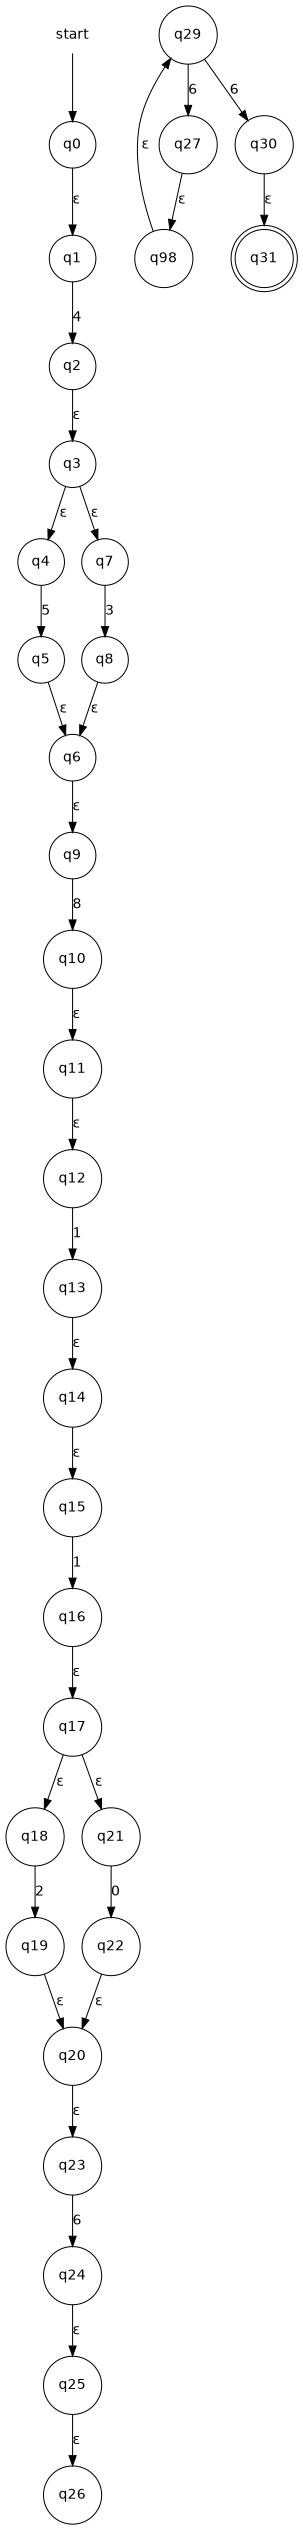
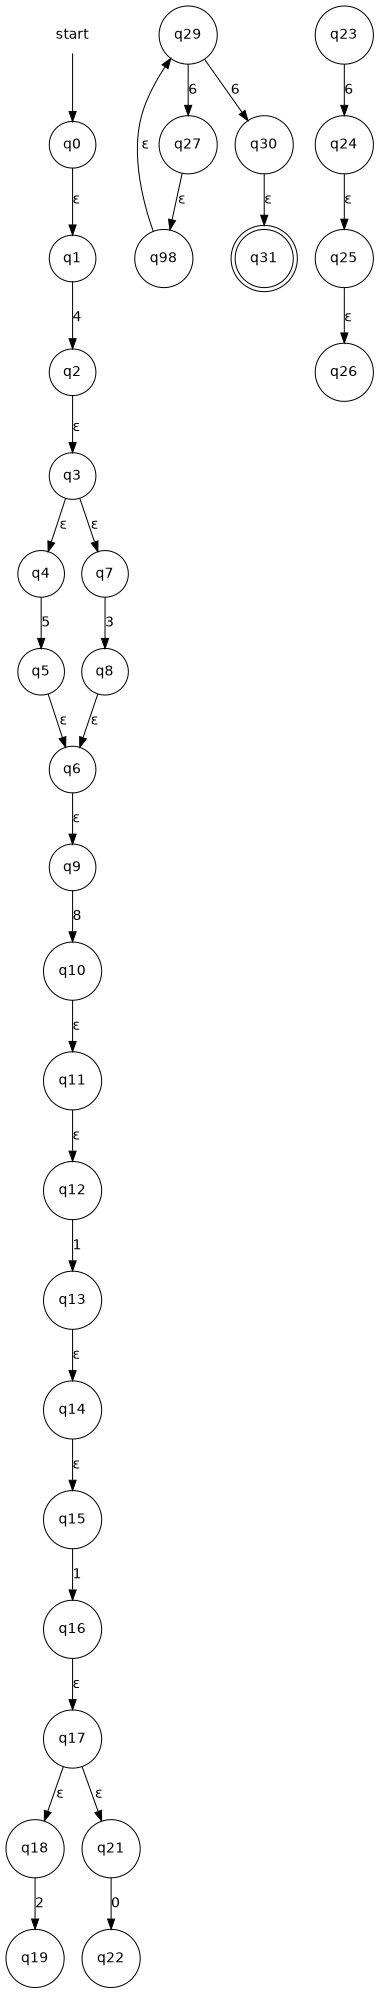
  digraph {
    fontname="DejaVu Sans"
    node [fontname="DejaVu Sans" shape=circle]
    edge [fontname="DejaVu Sans"]
    start [shape=none]
    q0
    q1
    q31 [shape=doublecircle]
    q2
    q3
    q4
    q7
    q5
    q8
    q6
    q9
    q10
    q11
    q12
    q13
    q14
    q15
    q16
    q17
    q18
    q21
    q19
    q22
-   q20
    q23
    q24
    q25
    q26
    n30 [label=q98]
    q27
    q29
    q30
    start -> q0
    q0 -> q1 [label="&epsilon;"]
    q1 -> q2 [label=4]
    q2 -> q3 [label="&epsilon;"]
    q3 -> q4 [label="&epsilon;"]
    q3 -> q7 [label="&epsilon;"]
    q4 -> q5 [label=5]
    q7 -> q8 [label=3]
    q5 -> q6 [label="&epsilon;"]
    q8 -> q6 [label="&epsilon;"]
    q6 -> q9 [label="&epsilon;"]
    q9 -> q10 [label=8]
    q10 -> q11 [label="&epsilon;"]
    q11 -> q12 [label="&epsilon;"]
    q12 -> q13 [label=1]
    q13 -> q14 [label="&epsilon;"]
    q14 -> q15 [label="&epsilon;"]
    q15 -> q16 [label=1]
    q16 -> q17 [label="&epsilon;"]
    q17 -> q18 [label="&epsilon;"]
    q17 -> q21 [label="&epsilon;"]
    q18 -> q19 [label=2]
    q21 -> q22 [label=0]
-   q19 -> q20 [label="&epsilon;"]
-   q22 -> q20 [label="&epsilon;"]
-   q20 -> q23 [label="&epsilon;"]
    q23 -> q24 [label=6]
    q24 -> q25 [label="&epsilon;"]
    q25 -> q26 [label="&epsilon;"]
    n30 -> q29 [label="&epsilon;"]
    q27 -> n30 [label="&epsilon;"]
    q29 -> q27 [label=6]
    q29 -> q30 [label=6]
    q30 -> q31 [label="&epsilon;"]
  }
